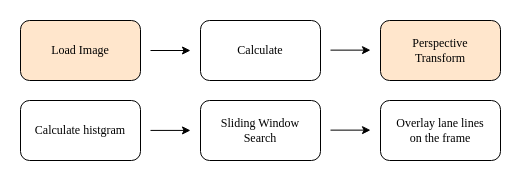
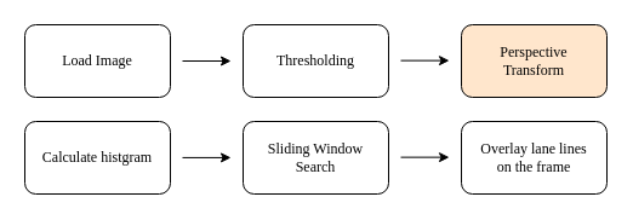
  <mxCell id="0" />
  <mxCell id="1" parent="0" />
  <mxCell id="2" style="edgeStyle=none;html=1;fontFamily=Comic Sans MS;fillColor=#f5f5f5;strokeColor=#000000;" edge="1" parent="1"><mxGeometry relative="1" as="geometry"><mxPoint x="190" y="50" as="targetPoint" /><mxPoint x="150" y="50" as="sourcePoint" /></mxGeometry></mxCell>
- <mxCell id="3" value="&lt;font face=&quot;Comic Sans MS&quot;&gt;Load Image&lt;/font&gt;" style="rounded=1;whiteSpace=wrap;html=1;fillColor=#ffe6cc;" vertex="1" parent="1"><mxGeometry x="20" y="20" width="120" height="60" as="geometry" /></mxCell>
- <mxCell id="4" value="&lt;font face=&quot;Comic Sans MS&quot;&gt;Calculate&lt;/font&gt;" style="rounded=1;whiteSpace=wrap;html=1;" vertex="1" parent="1"><mxGeometry x="200" y="20" width="120" height="60" as="geometry" /></mxCell>
+ <mxCell id="3" value="&lt;font face=&quot;Comic Sans MS&quot;&gt;Load Image&lt;/font&gt;" style="rounded=1;whiteSpace=wrap;html=1;" vertex="1" parent="1"><mxGeometry x="20" y="20" width="120" height="60" as="geometry" /></mxCell>
+ <mxCell id="4" value="&lt;font face=&quot;Comic Sans MS&quot;&gt;Thresholding&lt;/font&gt;" style="rounded=1;whiteSpace=wrap;html=1;" vertex="1" parent="1"><mxGeometry x="200" y="20" width="120" height="60" as="geometry" /></mxCell>
  <mxCell id="5" style="edgeStyle=none;html=1;fontFamily=Comic Sans MS;fillColor=#f5f5f5;strokeColor=#000000;" edge="1" parent="1"><mxGeometry relative="1" as="geometry"><mxPoint x="370" y="49.63" as="targetPoint" /><mxPoint x="330" y="49.63" as="sourcePoint" /></mxGeometry></mxCell>
  <mxCell id="6" value="&lt;font face=&quot;Comic Sans MS&quot;&gt;Perspective&lt;br&gt;Transform&lt;br&gt;&lt;/font&gt;" style="rounded=1;whiteSpace=wrap;html=1;fillColor=#ffe6cc;" vertex="1" parent="1"><mxGeometry x="380" y="20" width="120" height="60" as="geometry" /></mxCell>
  <mxCell id="7" value="&lt;font face=&quot;Comic Sans MS&quot;&gt;Calculate histgram&lt;/font&gt;" style="rounded=1;whiteSpace=wrap;html=1;" vertex="1" parent="1"><mxGeometry x="20" y="100" width="120" height="60" as="geometry" /></mxCell>
  <mxCell id="8" value="&lt;font face=&quot;Comic Sans MS&quot;&gt;Sliding Window&lt;br&gt;Search&lt;br&gt;&lt;/font&gt;" style="rounded=1;whiteSpace=wrap;html=1;" vertex="1" parent="1"><mxGeometry x="200" y="100" width="120" height="60" as="geometry" /></mxCell>
  <mxCell id="9" style="edgeStyle=none;html=1;fontFamily=Comic Sans MS;fillColor=#f5f5f5;strokeColor=#000000;" edge="1" parent="1"><mxGeometry relative="1" as="geometry"><mxPoint x="370" y="129.63" as="targetPoint" /><mxPoint x="330" y="129.63" as="sourcePoint" /></mxGeometry></mxCell>
  <mxCell id="10" value="&lt;font face=&quot;Comic Sans MS&quot;&gt;Overlay lane lines&lt;br&gt;on the frame&lt;br&gt;&lt;/font&gt;" style="rounded=1;whiteSpace=wrap;html=1;" vertex="1" parent="1"><mxGeometry x="380" y="100" width="120" height="60" as="geometry" /></mxCell>
  <mxCell id="11" style="edgeStyle=none;html=1;fontFamily=Comic Sans MS;fillColor=#f5f5f5;strokeColor=#000000;" edge="1" parent="1"><mxGeometry relative="1" as="geometry"><mxPoint x="190" y="129.91" as="targetPoint" /><mxPoint x="150" y="129.91" as="sourcePoint" /></mxGeometry></mxCell>
